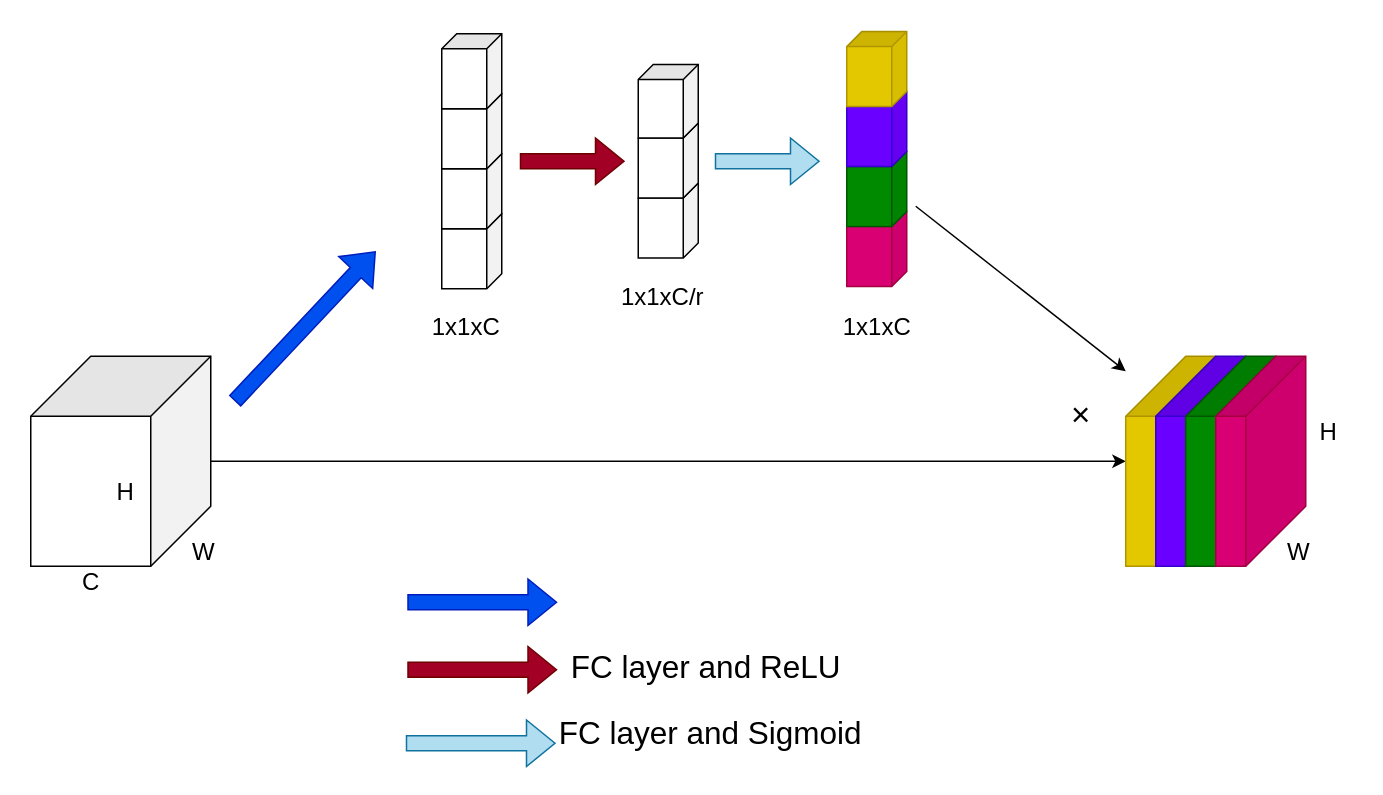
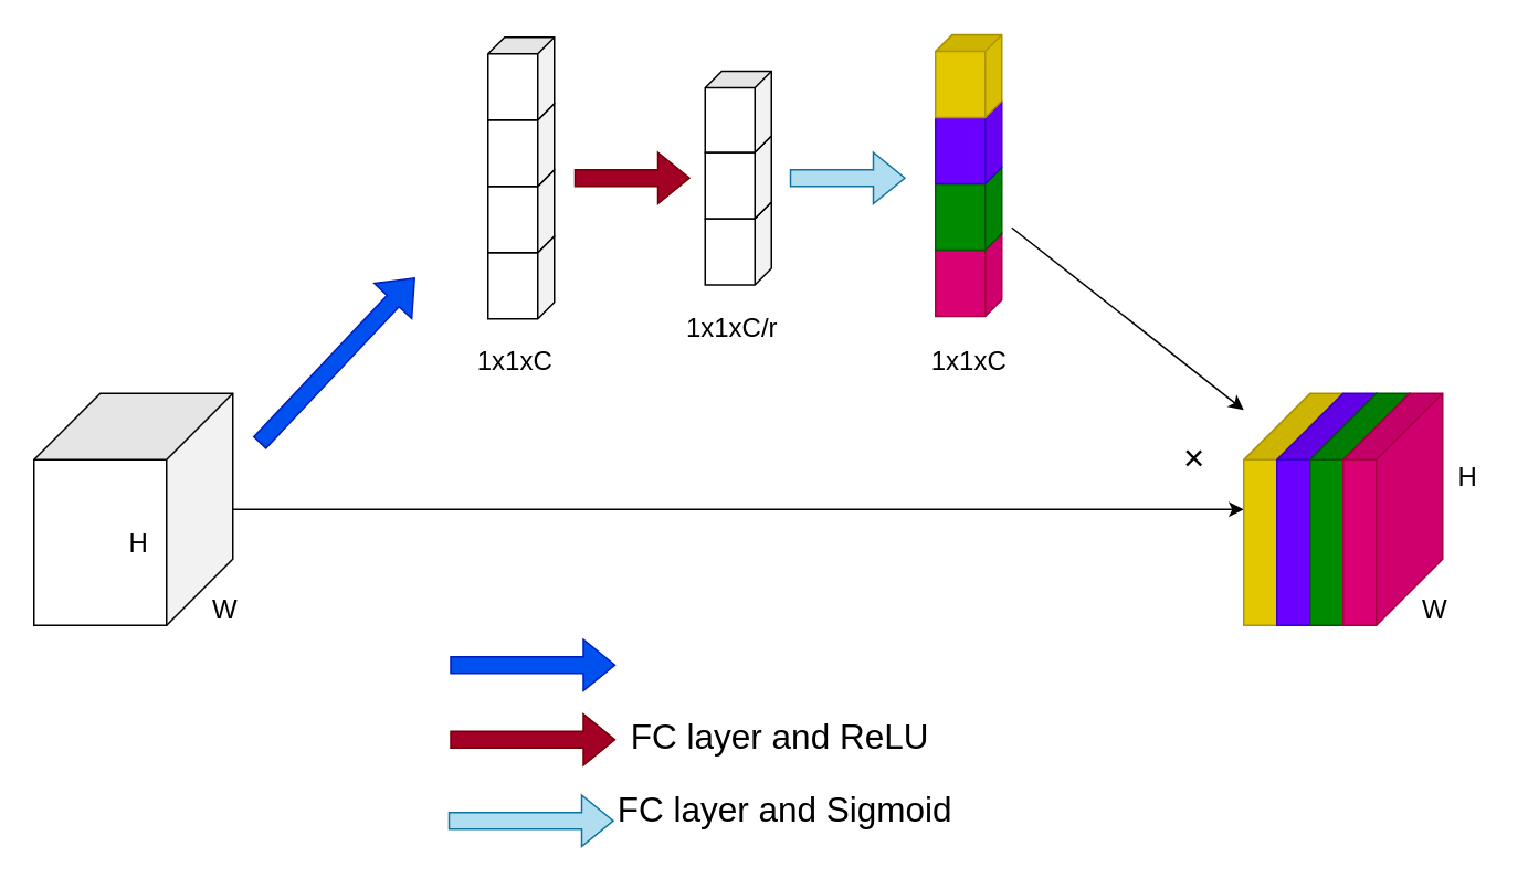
  <mxCell id="0" />
  <mxCell id="1" parent="0" />
  <mxCell id="2" value="" style="edgeStyle=orthogonalEdgeStyle;rounded=0;orthogonalLoop=1;jettySize=auto;html=1;fontSize=16;" parent="1" source="12" target="5" edge="1"><mxGeometry relative="1" as="geometry" /></mxCell>
  <mxCell id="3" value="" style="shape=flexArrow;endArrow=classic;html=1;rounded=0;fontSize=21;fillColor=#0050ef;strokeColor=#001DBC;" parent="1" edge="1"><mxGeometry width="50" height="50" relative="1" as="geometry"><mxPoint x="156" y="267" as="sourcePoint" /><mxPoint x="250" y="167" as="targetPoint" /></mxGeometry></mxCell>
  <mxCell id="4" value="" style="group" parent="1" vertex="1" connectable="0"><mxGeometry x="750" y="237" width="150" height="140" as="geometry" /></mxCell>
  <mxCell id="5" value="" style="shape=cube;whiteSpace=wrap;html=1;boundedLbl=1;backgroundOutline=1;darkOpacity=0.05;darkOpacity2=0.1;direction=south;size=40;fillColor=#e3c800;fontColor=#000000;strokeColor=#B09500;" parent="4" vertex="1"><mxGeometry width="60" height="140" as="geometry" /></mxCell>
  <mxCell id="6" value="" style="shape=cube;whiteSpace=wrap;html=1;boundedLbl=1;backgroundOutline=1;darkOpacity=0.05;darkOpacity2=0.1;direction=south;size=40;fillColor=#6a00ff;fontColor=#ffffff;strokeColor=#3700CC;" parent="4" vertex="1"><mxGeometry x="20" width="60" height="140" as="geometry" /></mxCell>
  <mxCell id="7" value="" style="shape=cube;whiteSpace=wrap;html=1;boundedLbl=1;backgroundOutline=1;darkOpacity=0.05;darkOpacity2=0.1;direction=south;size=40;fillColor=#008a00;fontColor=#ffffff;strokeColor=#005700;" parent="4" vertex="1"><mxGeometry x="40" width="60" height="140" as="geometry" /></mxCell>
  <mxCell id="8" value="" style="shape=cube;whiteSpace=wrap;html=1;boundedLbl=1;backgroundOutline=1;darkOpacity=0.05;darkOpacity2=0.1;direction=south;size=40;fillColor=#d80073;fontColor=#ffffff;strokeColor=#A50040;" parent="4" vertex="1"><mxGeometry x="60" width="60" height="140" as="geometry" /></mxCell>
  <mxCell id="9" value="&lt;span style=&quot;font-size: 16px&quot;&gt;H&lt;/span&gt;" style="text;html=1;align=center;verticalAlign=middle;resizable=0;points=[];autosize=1;strokeColor=none;fillColor=none;strokeWidth=4;perimeterSpacing=0;" parent="4" vertex="1"><mxGeometry x="120" y="40" width="30" height="20" as="geometry" /></mxCell>
  <mxCell id="10" value="&lt;font style=&quot;font-size: 16px&quot;&gt;W&lt;/font&gt;" style="text;html=1;align=center;verticalAlign=middle;resizable=0;points=[];autosize=1;strokeColor=none;fillColor=none;strokeWidth=4;perimeterSpacing=0;" parent="4" vertex="1"><mxGeometry x="100" y="120" width="30" height="20" as="geometry" /></mxCell>
  <mxCell id="11" value="" style="group" parent="1" vertex="1" connectable="0"><mxGeometry x="20" y="237" width="130" height="160" as="geometry" /></mxCell>
  <mxCell id="12" value="" style="shape=cube;whiteSpace=wrap;html=1;boundedLbl=1;backgroundOutline=1;darkOpacity=0.05;darkOpacity2=0.1;direction=south;size=40;" parent="11" vertex="1"><mxGeometry width="120" height="140" as="geometry" /></mxCell>
- <mxCell id="13" value="&lt;font style=&quot;font-size: 16px&quot;&gt;C&lt;/font&gt;" style="text;html=1;align=center;verticalAlign=middle;resizable=0;points=[];autosize=1;strokeColor=none;fillColor=none;strokeWidth=4;perimeterSpacing=0;" parent="11" vertex="1"><mxGeometry x="25" y="140" width="30" height="20" as="geometry" /></mxCell>
  <mxCell id="14" value="&lt;span style=&quot;font-size: 16px&quot;&gt;H&lt;/span&gt;" style="text;html=1;align=center;verticalAlign=middle;resizable=0;points=[];autosize=1;strokeColor=none;fillColor=none;strokeWidth=4;perimeterSpacing=0;" parent="11" vertex="1"><mxGeometry x="48" y="80" width="30" height="20" as="geometry" /></mxCell>
  <mxCell id="15" value="&lt;font style=&quot;font-size: 16px&quot;&gt;W&lt;/font&gt;" style="text;html=1;align=center;verticalAlign=middle;resizable=0;points=[];autosize=1;strokeColor=none;fillColor=none;strokeWidth=4;perimeterSpacing=0;" parent="11" vertex="1"><mxGeometry x="100" y="120" width="30" height="20" as="geometry" /></mxCell>
  <mxCell id="16" value="" style="group" parent="1" vertex="1" connectable="0"><mxGeometry x="280" y="20.5" width="334" height="206.5" as="geometry" /></mxCell>
  <mxCell id="17" value="" style="group;rotation=90;" parent="16" vertex="1" connectable="0"><mxGeometry x="219" y="65" width="170" height="40" as="geometry" /></mxCell>
  <mxCell id="18" value="" style="shape=cube;whiteSpace=wrap;html=1;boundedLbl=1;backgroundOutline=1;darkOpacity=0.05;darkOpacity2=0.1;fontSize=16;strokeWidth=1;size=10;fillColor=#d80073;strokeColor=#A50040;fontColor=#ffffff;rotation=90;" parent="17" vertex="1"><mxGeometry x="60" y="60" width="50" height="40" as="geometry" /></mxCell>
  <mxCell id="19" value="" style="shape=cube;whiteSpace=wrap;html=1;boundedLbl=1;backgroundOutline=1;darkOpacity=0.05;darkOpacity2=0.1;fontSize=16;strokeWidth=1;size=10;fillColor=#008a00;strokeColor=#005700;fontColor=#ffffff;rotation=90;" parent="17" vertex="1"><mxGeometry x="60" y="20" width="50" height="40" as="geometry" /></mxCell>
  <mxCell id="20" value="" style="shape=cube;whiteSpace=wrap;html=1;boundedLbl=1;backgroundOutline=1;darkOpacity=0.05;darkOpacity2=0.1;fontSize=16;strokeWidth=1;size=10;fillColor=#6a00ff;strokeColor=#3700CC;fontColor=#ffffff;rotation=90;" parent="17" vertex="1"><mxGeometry x="60" y="-20" width="50" height="40" as="geometry" /></mxCell>
  <mxCell id="21" value="" style="shape=cube;whiteSpace=wrap;html=1;boundedLbl=1;backgroundOutline=1;darkOpacity=0.05;darkOpacity2=0.1;fontSize=16;strokeWidth=1;size=10;fillColor=#e3c800;strokeColor=#B09500;fontColor=#000000;rotation=90;" parent="17" vertex="1"><mxGeometry x="60" y="-60" width="50" height="40" as="geometry" /></mxCell>
  <mxCell id="22" value="" style="shape=flexArrow;endArrow=classic;html=1;rounded=0;fontSize=21;fillColor=#a20025;strokeColor=#6F0000;" parent="16" edge="1"><mxGeometry width="50" height="50" relative="1" as="geometry"><mxPoint x="66" y="86.5" as="sourcePoint" /><mxPoint x="136" y="86.5" as="targetPoint" /></mxGeometry></mxCell>
  <mxCell id="23" value="" style="group" parent="16" vertex="1" connectable="0"><mxGeometry y="1.5" width="60" height="205" as="geometry" /></mxCell>
  <mxCell id="24" value="" style="shape=cube;whiteSpace=wrap;html=1;boundedLbl=1;backgroundOutline=1;darkOpacity=0.05;darkOpacity2=0.1;fontSize=16;strokeWidth=1;size=10;rotation=90;" parent="23" vertex="1"><mxGeometry x="9" y="125" width="50" height="40" as="geometry" /></mxCell>
  <mxCell id="25" value="" style="shape=cube;whiteSpace=wrap;html=1;boundedLbl=1;backgroundOutline=1;darkOpacity=0.05;darkOpacity2=0.1;fontSize=16;strokeWidth=1;size=10;rotation=90;" parent="23" vertex="1"><mxGeometry x="9" y="85" width="50" height="40" as="geometry" /></mxCell>
  <mxCell id="26" value="" style="shape=cube;whiteSpace=wrap;html=1;boundedLbl=1;backgroundOutline=1;darkOpacity=0.05;darkOpacity2=0.1;fontSize=16;strokeWidth=1;size=10;rotation=90;" parent="23" vertex="1"><mxGeometry x="9" y="45" width="50" height="40" as="geometry" /></mxCell>
  <mxCell id="27" value="" style="shape=cube;whiteSpace=wrap;html=1;boundedLbl=1;backgroundOutline=1;darkOpacity=0.05;darkOpacity2=0.1;fontSize=16;strokeWidth=1;size=10;rotation=90;" parent="23" vertex="1"><mxGeometry x="9" y="5" width="50" height="40" as="geometry" /></mxCell>
  <mxCell id="28" value="1x1xC" style="text;html=1;align=center;verticalAlign=middle;resizable=0;points=[];autosize=1;strokeColor=none;fillColor=none;fontSize=16;rotation=0;" parent="23" vertex="1"><mxGeometry y="185" width="60" height="20" as="geometry" /></mxCell>
  <mxCell id="29" value="" style="group" parent="16" vertex="1" connectable="0"><mxGeometry x="126" y="22" width="70" height="164" as="geometry" /></mxCell>
  <mxCell id="30" value="" style="shape=cube;whiteSpace=wrap;html=1;boundedLbl=1;backgroundOutline=1;darkOpacity=0.05;darkOpacity2=0.1;fontSize=16;strokeWidth=1;size=10;rotation=90;" parent="29" vertex="1"><mxGeometry x="14" y="84" width="50" height="40" as="geometry" /></mxCell>
  <mxCell id="31" value="" style="shape=cube;whiteSpace=wrap;html=1;boundedLbl=1;backgroundOutline=1;darkOpacity=0.05;darkOpacity2=0.1;fontSize=16;strokeWidth=1;size=10;rotation=90;" parent="29" vertex="1"><mxGeometry x="14" y="44" width="50" height="40" as="geometry" /></mxCell>
  <mxCell id="32" value="" style="shape=cube;whiteSpace=wrap;html=1;boundedLbl=1;backgroundOutline=1;darkOpacity=0.05;darkOpacity2=0.1;fontSize=16;strokeWidth=1;size=10;rotation=90;" parent="29" vertex="1"><mxGeometry x="14.5" y="4.5" width="49" height="40" as="geometry" /></mxCell>
  <mxCell id="33" value="1x1xC/r" style="text;html=1;align=center;verticalAlign=middle;resizable=0;points=[];autosize=1;strokeColor=none;fillColor=none;fontSize=16;rotation=0;" parent="29" vertex="1"><mxGeometry y="144" width="70" height="20" as="geometry" /></mxCell>
  <mxCell id="34" value="" style="shape=flexArrow;endArrow=classic;html=1;rounded=0;fontSize=21;fillColor=#b1ddf0;strokeColor=#10739e;" parent="16" edge="1"><mxGeometry width="50" height="50" relative="1" as="geometry"><mxPoint x="196.0" y="86.5" as="sourcePoint" /><mxPoint x="266.0" y="86.5" as="targetPoint" /></mxGeometry></mxCell>
  <mxCell id="35" value="1x1xC" style="text;html=1;align=center;verticalAlign=middle;resizable=0;points=[];autosize=1;strokeColor=none;fillColor=none;fontSize=16;rotation=0;" parent="16" vertex="1"><mxGeometry x="274" y="186.5" width="60" height="20" as="geometry" /></mxCell>
  <mxCell id="36" value="&lt;font style=&quot;font-size: 22px&quot;&gt;×&lt;/font&gt;" style="text;html=1;align=center;verticalAlign=middle;resizable=0;points=[];autosize=1;strokeColor=none;fillColor=none;" parent="1" vertex="1"><mxGeometry x="705" y="267" width="30" height="20" as="geometry" /></mxCell>
  <mxCell id="37" value="" style="endArrow=classic;html=1;rounded=0;fontSize=22;" parent="1" edge="1"><mxGeometry width="50" height="50" relative="1" as="geometry"><mxPoint x="610" y="137" as="sourcePoint" /><mxPoint x="750" y="247" as="targetPoint" /></mxGeometry></mxCell>
  <mxCell id="38" value="" style="group" parent="1" vertex="1" connectable="0"><mxGeometry x="270" y="387" width="358" height="121" as="geometry" /></mxCell>
  <mxCell id="39" value="" style="shape=flexArrow;endArrow=classic;html=1;rounded=0;fontSize=21;fillColor=#0050ef;strokeColor=#001DBC;" parent="38" edge="1"><mxGeometry width="50" height="50" relative="1" as="geometry"><mxPoint x="1" y="14" as="sourcePoint" /><mxPoint x="101" y="14" as="targetPoint" /></mxGeometry></mxCell>
  <mxCell id="40" value="" style="shape=flexArrow;endArrow=classic;html=1;rounded=0;fontSize=21;fillColor=#a20025;strokeColor=#6F0000;exitX=0;exitY=0;exitDx=50;exitDy=25;exitPerimeter=0;" parent="38" edge="1"><mxGeometry width="50" height="50" relative="1" as="geometry"><mxPoint x="1" y="59" as="sourcePoint" /><mxPoint x="101" y="59" as="targetPoint" /></mxGeometry></mxCell>
  <mxCell id="41" value="&amp;nbsp;FC layer and ReLU" style="text;html=1;align=center;verticalAlign=middle;resizable=0;points=[];autosize=1;strokeColor=none;fillColor=none;fontSize=21;" parent="38" vertex="1"><mxGeometry x="97" y="42" width="200" height="30" as="geometry" /></mxCell>
  <mxCell id="42" value="" style="shape=flexArrow;endArrow=classic;html=1;rounded=0;fontSize=21;fillColor=#b1ddf0;strokeColor=#10739e;exitX=0;exitY=0;exitDx=50;exitDy=25;exitPerimeter=0;" parent="38" edge="1"><mxGeometry width="50" height="50" relative="1" as="geometry"><mxPoint y="108.0" as="sourcePoint" /><mxPoint x="100.0" y="108.0" as="targetPoint" /></mxGeometry></mxCell>
  <mxCell id="43" value="&amp;nbsp;FC layer and Sigmoid" style="text;html=1;align=center;verticalAlign=middle;resizable=0;points=[];autosize=1;strokeColor=none;fillColor=none;fontSize=21;" parent="38" vertex="1"><mxGeometry x="90" y="86" width="220" height="30" as="geometry" /></mxCell>
